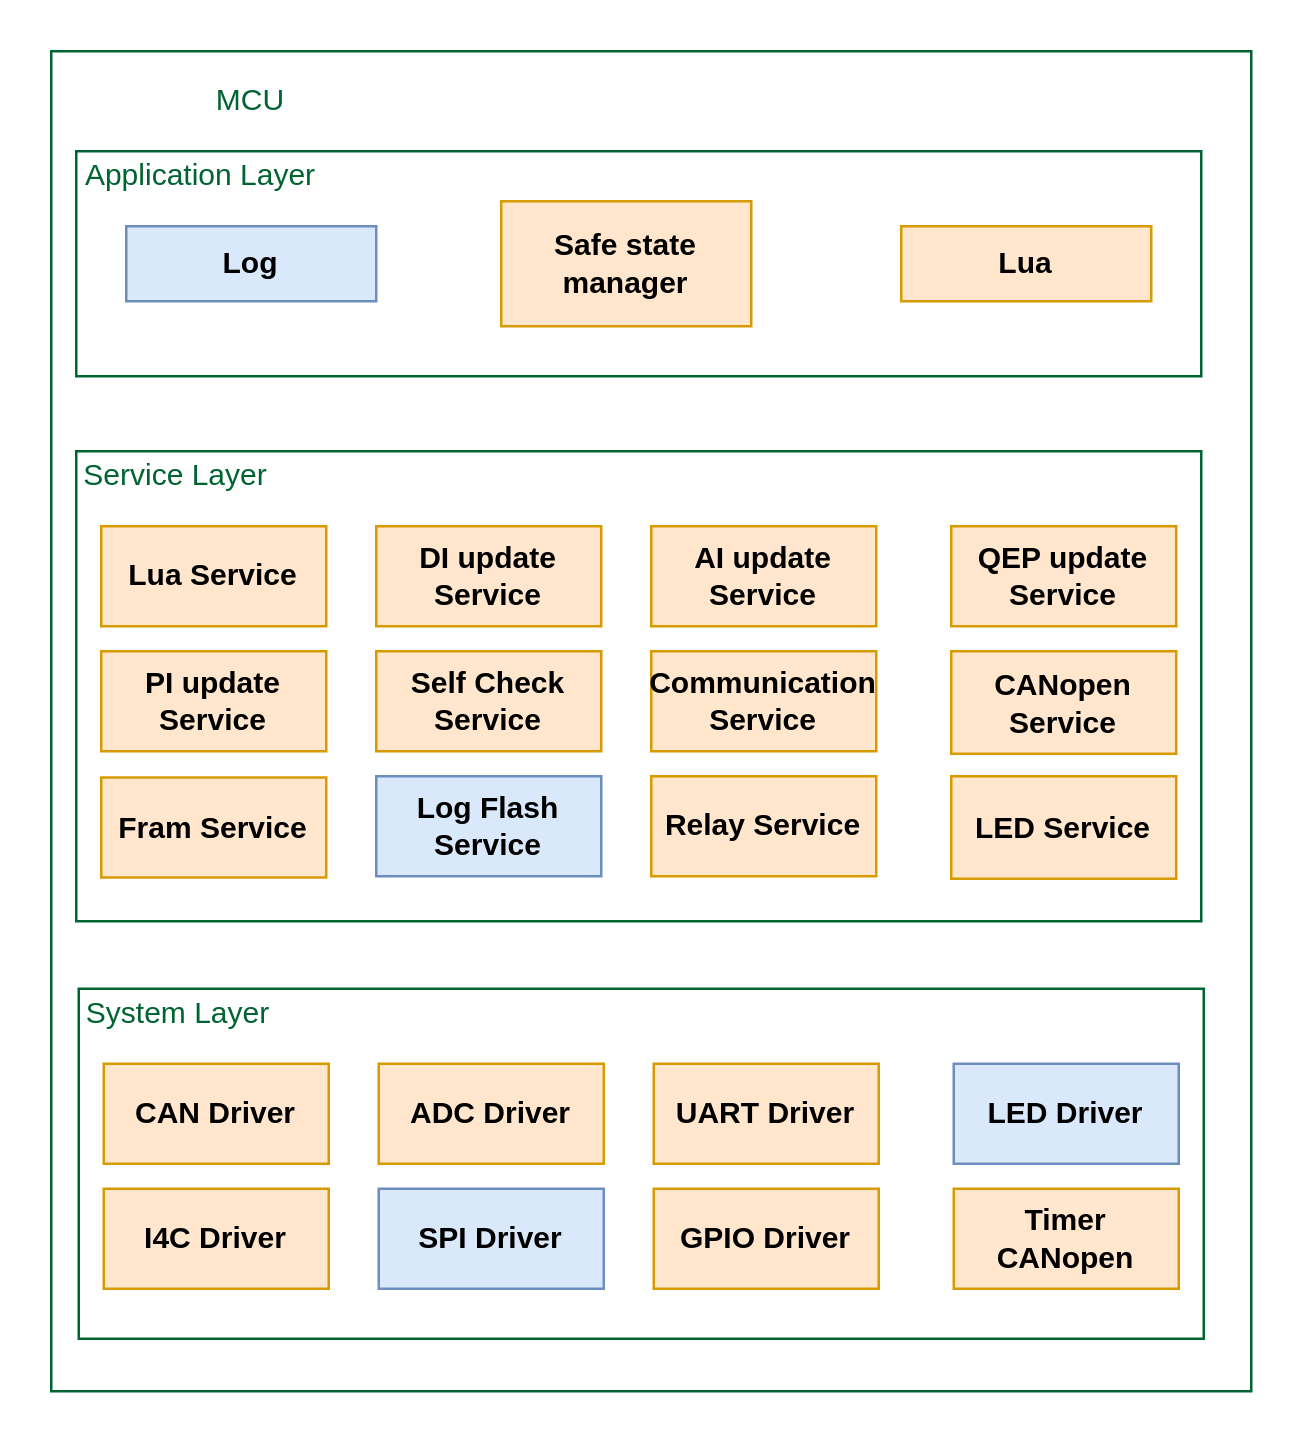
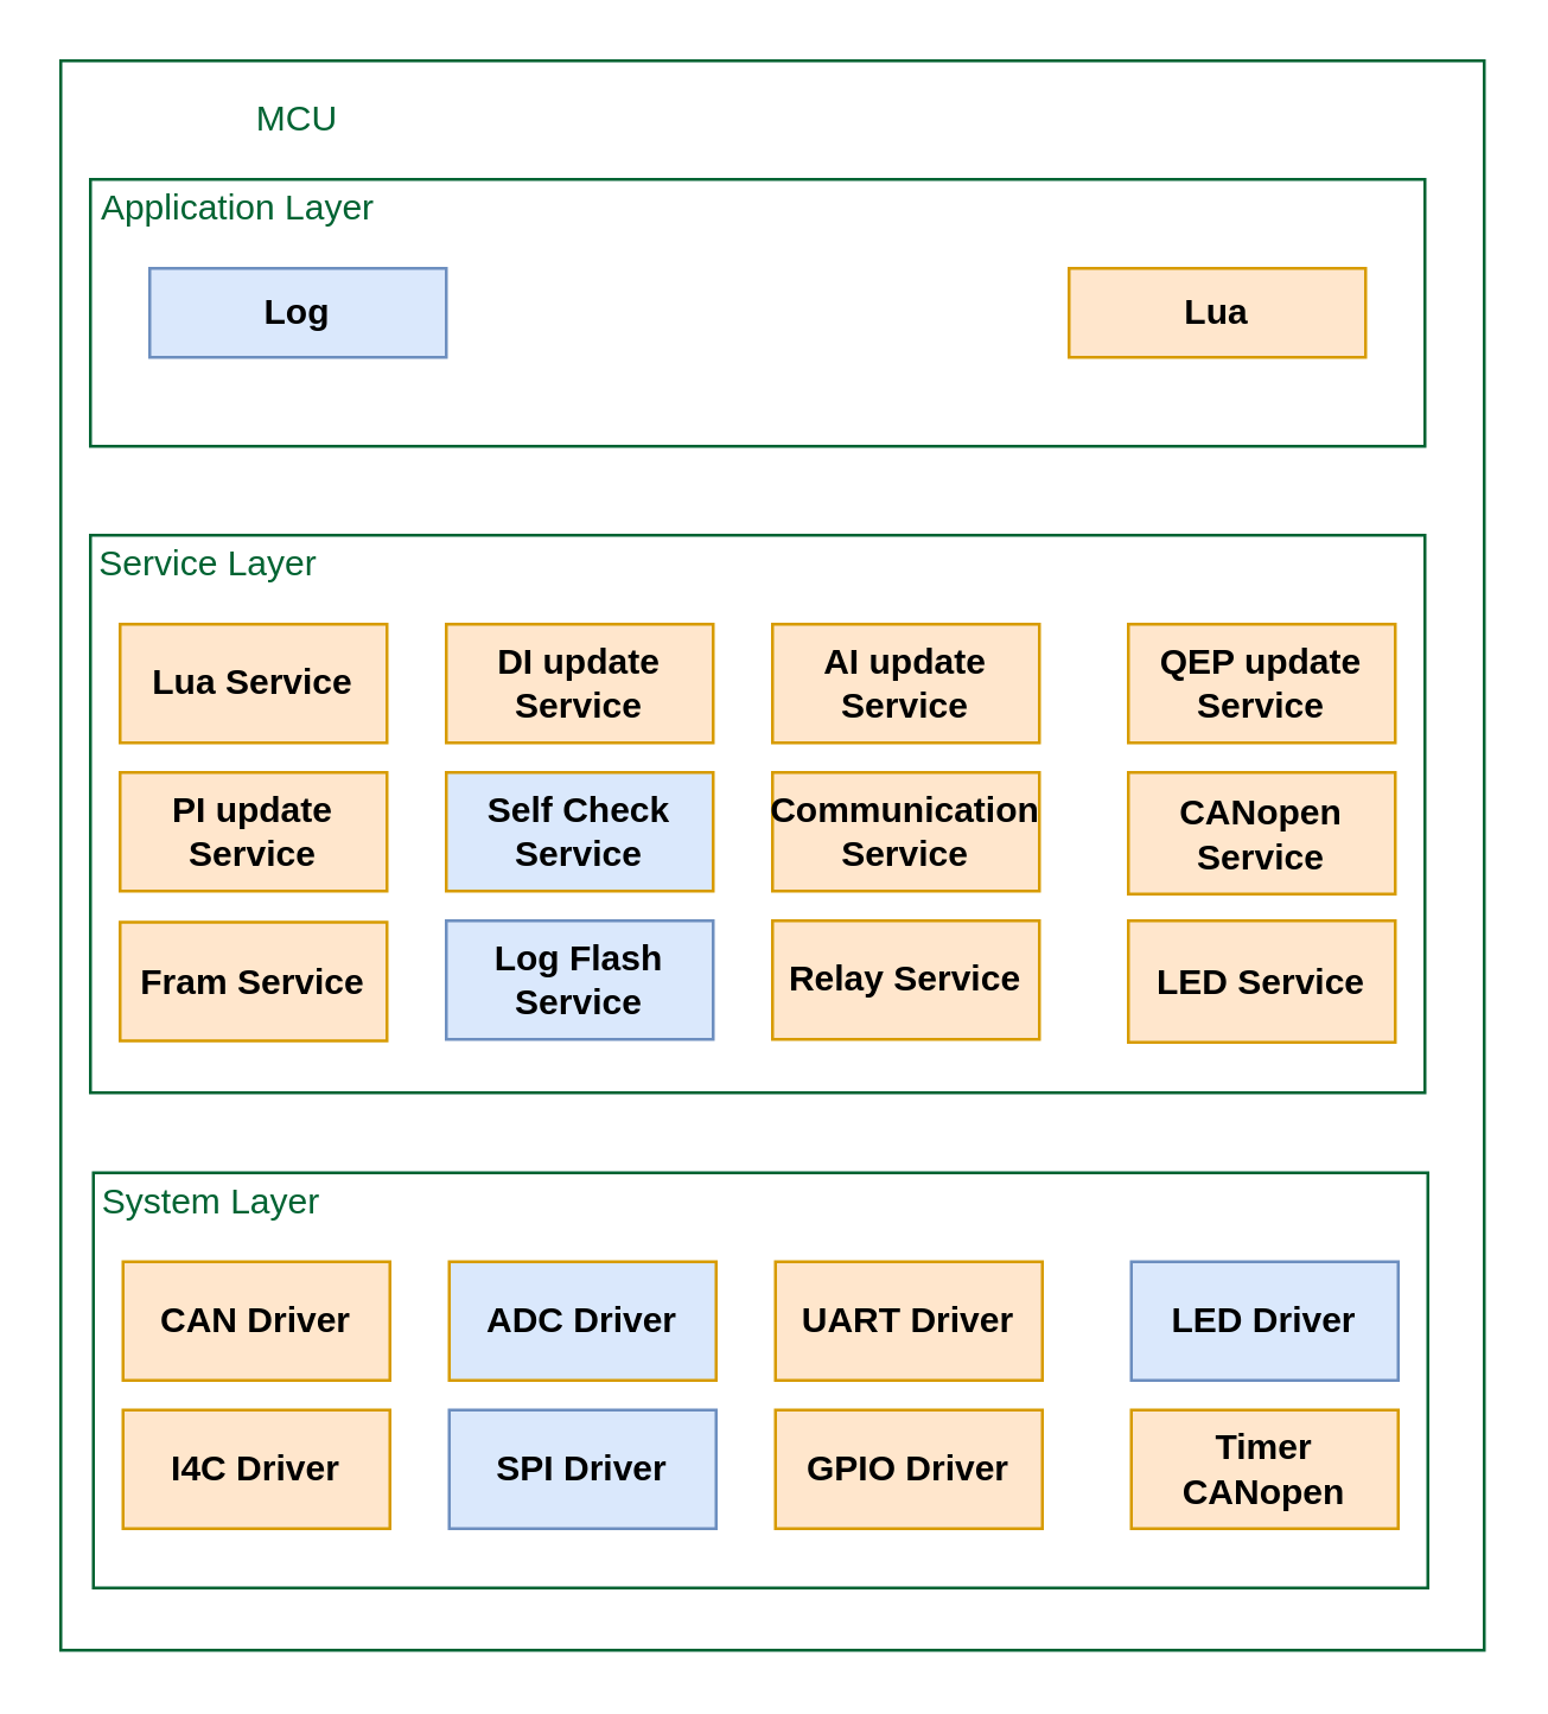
  <mxCell id="0" />
  <mxCell id="1" parent="0" />
  <mxCell id="2" value="" style="rounded=0;whiteSpace=wrap;html=1;labelBorderColor=#66FF66;strokeColor=#006332;" parent="1" vertex="1"><mxGeometry x="20" y="20" width="480" height="536" as="geometry" /></mxCell>
  <mxCell id="3" value="&lt;font&gt;MCU&lt;/font&gt;" style="text;html=1;strokeColor=none;fillColor=none;align=center;verticalAlign=middle;whiteSpace=wrap;rounded=0;labelBorderColor=none;labelBackgroundColor=none;fontColor=#006332;" parent="1" vertex="1"><mxGeometry x="80" y="30" width="40" height="20" as="geometry" /></mxCell>
  <mxCell id="4" value="" style="rounded=0;whiteSpace=wrap;html=1;labelBackgroundColor=none;fontColor=#3333FF;strokeColor=#006332;" parent="1" vertex="1"><mxGeometry x="30" y="60" width="450" height="90" as="geometry" /></mxCell>
  <mxCell id="5" value="Application Layer" style="text;html=1;strokeColor=none;fillColor=none;align=center;verticalAlign=middle;whiteSpace=wrap;rounded=0;labelBackgroundColor=none;fontColor=#006332;" parent="1" vertex="1"><mxGeometry x="30" y="60" width="100" height="20" as="geometry" /></mxCell>
  <mxCell id="6" value="Log" style="rounded=0;whiteSpace=wrap;html=1;labelBackgroundColor=none;fontStyle=1;strokeColor=#6c8ebf;fillColor=#dae8fc;" parent="1" vertex="1"><mxGeometry x="50" y="90" width="100" height="30" as="geometry" /></mxCell>
- <mxCell id="7" value="Safe state manager" style="rounded=0;whiteSpace=wrap;html=1;labelBackgroundColor=none;fontStyle=1;strokeColor=#d79b00;fillColor=#ffe6cc;" parent="1" vertex="1"><mxGeometry x="200" y="80" width="100" height="50" as="geometry" /></mxCell>
  <mxCell id="8" value="Lua" style="rounded=0;whiteSpace=wrap;html=1;labelBackgroundColor=none;fontStyle=1;strokeColor=#d79b00;fillColor=#ffe6cc;" parent="1" vertex="1"><mxGeometry x="360" y="90" width="100" height="30" as="geometry" /></mxCell>
  <mxCell id="9" value="" style="rounded=0;whiteSpace=wrap;html=1;labelBackgroundColor=none;fontColor=#000000;strokeColor=#006332;" parent="1" vertex="1"><mxGeometry x="30" y="180" width="450" height="188" as="geometry" /></mxCell>
  <mxCell id="10" value="Service Layer" style="text;html=1;strokeColor=none;fillColor=none;align=center;verticalAlign=middle;whiteSpace=wrap;rounded=0;labelBackgroundColor=none;fontColor=#006332;" parent="1" vertex="1"><mxGeometry x="30" y="180" width="80" height="20" as="geometry" /></mxCell>
  <mxCell id="11" value="Lua Service" style="rounded=0;whiteSpace=wrap;html=1;labelBackgroundColor=none;strokeColor=#d79b00;fontStyle=1;fillColor=#ffe6cc;" parent="1" vertex="1"><mxGeometry x="40" y="210" width="90" height="40" as="geometry" /></mxCell>
  <mxCell id="12" value="DI update Service" style="rounded=0;whiteSpace=wrap;html=1;labelBackgroundColor=none;strokeColor=#d79b00;fontStyle=1;fillColor=#ffe6cc;" parent="1" vertex="1"><mxGeometry x="150" y="210" width="90" height="40" as="geometry" /></mxCell>
  <mxCell id="13" value="AI update Service" style="rounded=0;whiteSpace=wrap;html=1;labelBackgroundColor=none;strokeColor=#d79b00;fontStyle=1;fillColor=#ffe6cc;" parent="1" vertex="1"><mxGeometry x="260" y="210" width="90" height="40" as="geometry" /></mxCell>
  <mxCell id="14" value="QEP update Service" style="rounded=0;whiteSpace=wrap;html=1;labelBackgroundColor=none;strokeColor=#d79b00;fontStyle=1;fillColor=#ffe6cc;" parent="1" vertex="1"><mxGeometry x="380" y="210" width="90" height="40" as="geometry" /></mxCell>
  <mxCell id="15" value="PI update Service" style="rounded=0;whiteSpace=wrap;html=1;labelBackgroundColor=none;strokeColor=#d79b00;fontStyle=1;fillColor=#ffe6cc;" parent="1" vertex="1"><mxGeometry x="40" y="260" width="90" height="40" as="geometry" /></mxCell>
- <mxCell id="16" value="Self Check Service" style="rounded=0;whiteSpace=wrap;html=1;labelBackgroundColor=none;strokeColor=#d79b00;fontStyle=1;fillColor=#ffe6cc;" parent="1" vertex="1"><mxGeometry x="150" y="260" width="90" height="40" as="geometry" /></mxCell>
+ <mxCell id="16" value="Self Check Service" style="rounded=0;whiteSpace=wrap;html=1;labelBackgroundColor=none;strokeColor=#d79b00;fontStyle=1;fillColor=#dae8fc;" parent="1" vertex="1"><mxGeometry x="150" y="260" width="90" height="40" as="geometry" /></mxCell>
  <mxCell id="17" value="Communication Service" style="rounded=0;whiteSpace=wrap;html=1;labelBackgroundColor=none;strokeColor=#d79b00;fontStyle=1;fillColor=#ffe6cc;" parent="1" vertex="1"><mxGeometry x="260" y="260" width="90" height="40" as="geometry" /></mxCell>
  <mxCell id="18" value="Log Flash Service" style="rounded=0;whiteSpace=wrap;html=1;labelBackgroundColor=none;strokeColor=#6c8ebf;fontStyle=1;fillColor=#dae8fc;" parent="1" vertex="1"><mxGeometry x="150" y="310" width="90" height="40" as="geometry" /></mxCell>
  <mxCell id="19" value="CANopen Service" style="rounded=0;whiteSpace=wrap;html=1;labelBackgroundColor=none;strokeColor=#d79b00;fontStyle=1;fillColor=#ffe6cc;" parent="1" vertex="1"><mxGeometry x="380" y="260" width="90" height="41" as="geometry" /></mxCell>
  <mxCell id="20" value="Relay Service" style="rounded=0;whiteSpace=wrap;html=1;labelBackgroundColor=none;strokeColor=#d79b00;fontStyle=1;fillColor=#ffe6cc;" parent="1" vertex="1"><mxGeometry x="260" y="310" width="90" height="40" as="geometry" /></mxCell>
  <mxCell id="21" value="LED Service" style="rounded=0;whiteSpace=wrap;html=1;labelBackgroundColor=none;strokeColor=#d79b00;fontStyle=1;fillColor=#ffe6cc;" vertex="1" parent="1"><mxGeometry x="380" y="310" width="90" height="41" as="geometry" /></mxCell>
  <mxCell id="22" value="" style="group" vertex="1" connectable="0" parent="1"><mxGeometry x="31" y="395" width="450" height="140" as="geometry" /></mxCell>
  <mxCell id="23" value="" style="rounded=0;whiteSpace=wrap;html=1;labelBackgroundColor=none;fontColor=#000000;strokeColor=#006332;" parent="22" vertex="1"><mxGeometry width="450" height="140" as="geometry" /></mxCell>
  <mxCell id="24" value="System Layer" style="text;html=1;strokeColor=none;fillColor=none;align=center;verticalAlign=middle;whiteSpace=wrap;rounded=0;labelBackgroundColor=none;fontColor=#006332;" parent="22" vertex="1"><mxGeometry width="80" height="20" as="geometry" /></mxCell>
- <mxCell id="25" value="ADC Driver" style="rounded=0;whiteSpace=wrap;html=1;labelBackgroundColor=none;strokeColor=#d79b00;fontStyle=1;fillColor=#ffe6cc;" parent="22" vertex="1"><mxGeometry x="120" y="30" width="90" height="40" as="geometry" /></mxCell>
+ <mxCell id="25" value="ADC Driver" style="rounded=0;whiteSpace=wrap;html=1;labelBackgroundColor=none;strokeColor=#d79b00;fontStyle=1;fillColor=#dae8fc;" parent="22" vertex="1"><mxGeometry x="120" y="30" width="90" height="40" as="geometry" /></mxCell>
  <mxCell id="26" value="UART Driver" style="rounded=0;whiteSpace=wrap;html=1;labelBackgroundColor=none;strokeColor=#d79b00;fontStyle=1;fillColor=#ffe6cc;" parent="22" vertex="1"><mxGeometry x="230" y="30" width="90" height="40" as="geometry" /></mxCell>
  <mxCell id="27" value="LED Driver" style="rounded=0;whiteSpace=wrap;html=1;labelBackgroundColor=none;strokeColor=#6c8ebf;fontStyle=1;fillColor=#dae8fc;" parent="22" vertex="1"><mxGeometry x="350" y="30" width="90" height="40" as="geometry" /></mxCell>
  <mxCell id="28" value="I4C Driver" style="rounded=0;whiteSpace=wrap;html=1;labelBackgroundColor=none;strokeColor=#d79b00;fontStyle=1;fillColor=#ffe6cc;" parent="22" vertex="1"><mxGeometry x="10" y="80" width="90" height="40" as="geometry" /></mxCell>
  <mxCell id="29" value="SPI Driver" style="rounded=0;whiteSpace=wrap;html=1;labelBackgroundColor=none;strokeColor=#6c8ebf;fontStyle=1;fillColor=#dae8fc;" parent="22" vertex="1"><mxGeometry x="120" y="80" width="90" height="40" as="geometry" /></mxCell>
  <mxCell id="30" value="GPIO Driver" style="rounded=0;whiteSpace=wrap;html=1;labelBackgroundColor=none;strokeColor=#d79b00;fontStyle=1;fillColor=#ffe6cc;" parent="22" vertex="1"><mxGeometry x="230" y="80" width="90" height="40" as="geometry" /></mxCell>
  <mxCell id="31" value="Timer CANopen" style="rounded=0;whiteSpace=wrap;html=1;labelBackgroundColor=none;strokeColor=#d79b00;fontStyle=1;fillColor=#ffe6cc;" parent="22" vertex="1"><mxGeometry x="350" y="80" width="90" height="40" as="geometry" /></mxCell>
  <mxCell id="32" value="CAN Driver" style="rounded=0;whiteSpace=wrap;html=1;labelBackgroundColor=none;strokeColor=#d79b00;fontStyle=1;fillColor=#ffe6cc;" vertex="1" parent="22"><mxGeometry x="10" y="30" width="90" height="40" as="geometry" /></mxCell>
  <mxCell id="33" value="Fram Service" style="rounded=0;whiteSpace=wrap;html=1;labelBackgroundColor=none;strokeColor=#d79b00;fontStyle=1;fillColor=#ffe6cc;" vertex="1" parent="1"><mxGeometry x="40" y="310.5" width="90" height="40" as="geometry" /></mxCell>
